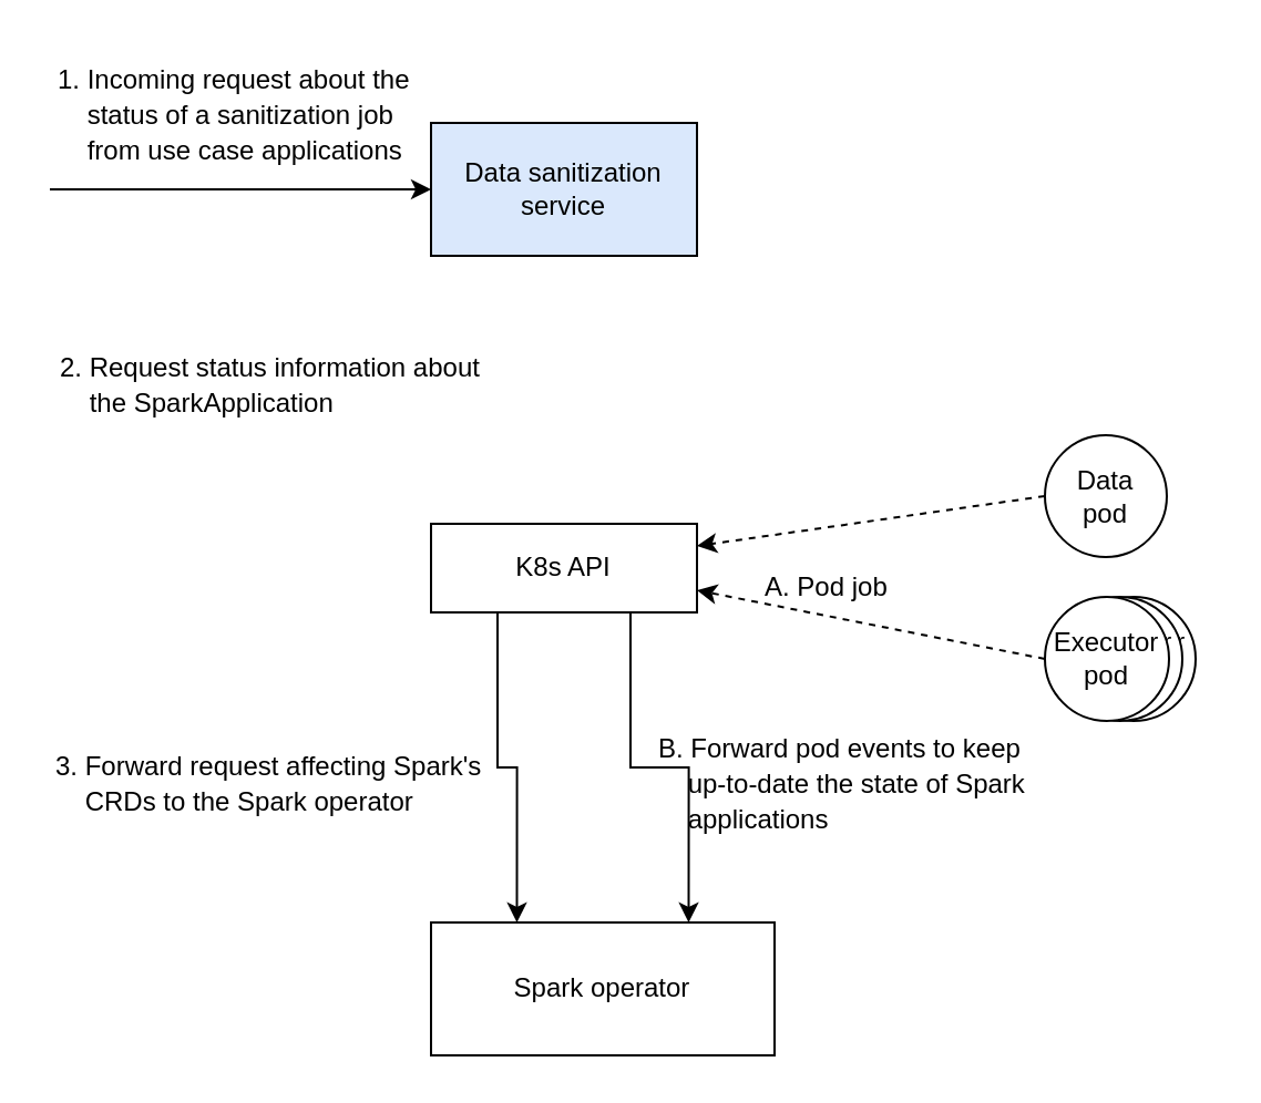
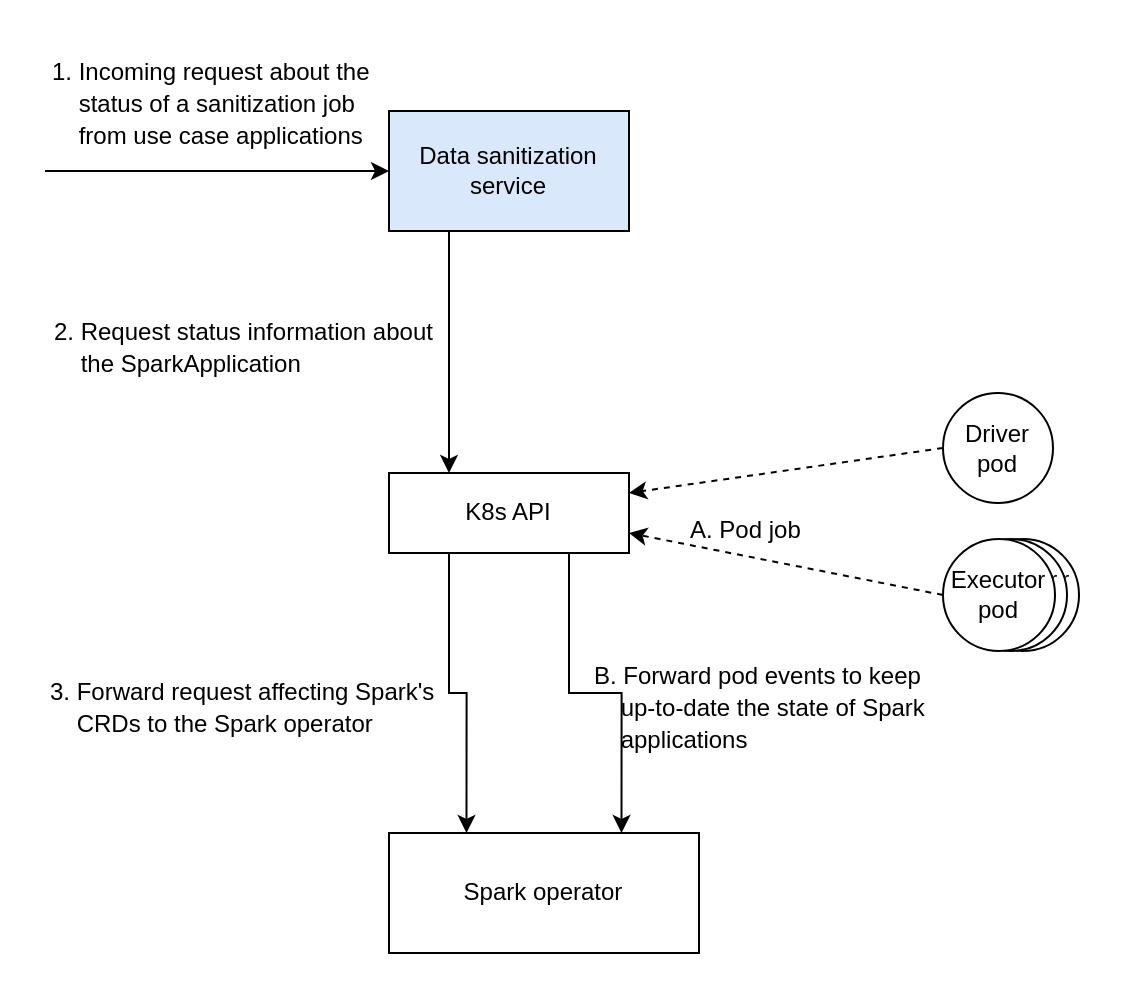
  <mxCell id="0" />
  <mxCell id="1" parent="0" />
  <mxCell id="2" value="Executor&lt;br&gt;Pod" style="ellipse;whiteSpace=wrap;html=1;aspect=fixed;fontSize=12;" parent="1" vertex="1"><mxGeometry x="483" y="269" width="56" height="56" as="geometry" /></mxCell>
  <mxCell id="3" value="Executor&lt;br&gt;Pod" style="ellipse;whiteSpace=wrap;html=1;aspect=fixed;fontSize=12;" parent="1" vertex="1"><mxGeometry x="477" y="269" width="56" height="56" as="geometry" /></mxCell>
  <mxCell id="4" value="Data sanitization&lt;br&gt;service" style="rounded=0;whiteSpace=wrap;html=1;fillColor=#dae8fc;" parent="1" vertex="1"><mxGeometry x="194" y="55" width="120" height="60" as="geometry" /></mxCell>
+ <mxCell id="5" value="" style="endArrow=classic;html=1;rounded=0;exitX=0.25;exitY=1;exitDx=0;exitDy=0;entryX=0.25;entryY=0;entryDx=0;entryDy=0;" parent="1" source="4" target="12" edge="1"><mxGeometry width="50" height="50" relative="1" as="geometry"><mxPoint x="384" y="385" as="sourcePoint" /><mxPoint x="464" y="70" as="targetPoint" /></mxGeometry></mxCell>
  <mxCell id="6" value="Spark operator" style="rounded=0;whiteSpace=wrap;html=1;" parent="1" vertex="1"><mxGeometry x="194" y="416" width="155" height="60" as="geometry" /></mxCell>
  <mxCell id="7" value="" style="endArrow=classic;html=1;entryX=0;entryY=0.5;entryDx=0;entryDy=0;rounded=0;" parent="1" target="4" edge="1"><mxGeometry width="50" height="50" relative="1" as="geometry"><mxPoint x="22" y="85" as="sourcePoint" /><mxPoint x="193" y="70" as="targetPoint" /></mxGeometry></mxCell>
  <mxCell id="8" value="&lt;h1 style=&quot;line-height: 50%;&quot;&gt;&lt;span style=&quot;font-size: 12px; font-weight: 400;&quot;&gt;1. Incoming request about the&amp;nbsp; &amp;nbsp; &amp;nbsp; &amp;nbsp; status of a sanitization job&amp;nbsp; &amp;nbsp; &amp;nbsp; &amp;nbsp; &amp;nbsp; from use case applications&lt;/span&gt;&lt;/h1&gt;" style="text;html=1;strokeColor=none;fillColor=none;spacing=5;spacingTop=-20;whiteSpace=wrap;overflow=hidden;rounded=0;" parent="1" vertex="1"><mxGeometry x="21" y="20" width="181" height="56" as="geometry" /></mxCell>
  <mxCell id="9" value="&lt;h1 style=&quot;line-height: 50%;&quot;&gt;&lt;span style=&quot;font-size: 12px; font-weight: 400;&quot;&gt;2. Request status information about&amp;nbsp; &amp;nbsp; &amp;nbsp; the SparkApplication&lt;/span&gt;&lt;/h1&gt;" style="text;html=1;strokeColor=none;fillColor=none;spacing=5;spacingTop=-20;whiteSpace=wrap;overflow=hidden;rounded=0;" parent="1" vertex="1"><mxGeometry x="22" y="150" width="205" height="42" as="geometry" /></mxCell>
  <mxCell id="10" style="edgeStyle=orthogonalEdgeStyle;rounded=0;orthogonalLoop=1;jettySize=auto;html=1;exitX=0.75;exitY=1;exitDx=0;exitDy=0;entryX=0.75;entryY=0;entryDx=0;entryDy=0;" parent="1" source="12" target="6" edge="1"><mxGeometry relative="1" as="geometry" /></mxCell>
  <mxCell id="11" style="edgeStyle=orthogonalEdgeStyle;rounded=0;orthogonalLoop=1;jettySize=auto;html=1;exitX=0.25;exitY=1;exitDx=0;exitDy=0;entryX=0.25;entryY=0;entryDx=0;entryDy=0;" parent="1" source="12" target="6" edge="1"><mxGeometry relative="1" as="geometry" /></mxCell>
  <mxCell id="12" value="K8s API" style="rounded=0;whiteSpace=wrap;html=1;" parent="1" vertex="1"><mxGeometry x="194" y="236" width="120" height="40" as="geometry" /></mxCell>
  <mxCell id="13" value="&lt;h1 style=&quot;line-height: 50%;&quot;&gt;&lt;span style=&quot;font-size: 12px; font-weight: 400;&quot;&gt;3. Forward request affecting Spark's&amp;nbsp; &amp;nbsp; &amp;nbsp; CRDs to the Spark operator&lt;/span&gt;&lt;/h1&gt;" style="text;html=1;strokeColor=none;fillColor=none;spacing=5;spacingTop=-20;whiteSpace=wrap;overflow=hidden;rounded=0;" parent="1" vertex="1"><mxGeometry x="20" y="330" width="207" height="42" as="geometry" /></mxCell>
  <mxCell id="14" value="&lt;h1 style=&quot;line-height: 50%;&quot;&gt;&lt;span style=&quot;font-size: 12px; font-weight: 400;&quot;&gt;B. Forward pod events to keep&amp;nbsp; &amp;nbsp; &amp;nbsp; &amp;nbsp; &amp;nbsp; &amp;nbsp; &amp;nbsp; up-to-date the state of Spark&amp;nbsp; &amp;nbsp; &amp;nbsp; &amp;nbsp; &amp;nbsp; &amp;nbsp; &amp;nbsp; applications&lt;/span&gt;&lt;/h1&gt;" style="text;html=1;strokeColor=none;fillColor=none;spacing=5;spacingTop=-20;whiteSpace=wrap;overflow=hidden;rounded=0;" parent="1" vertex="1"><mxGeometry x="292" y="322" width="207" height="56" as="geometry" /></mxCell>
  <mxCell id="15" style="rounded=0;orthogonalLoop=1;jettySize=auto;html=1;exitX=0;exitY=0.5;exitDx=0;exitDy=0;entryX=1;entryY=0.25;entryDx=0;entryDy=0;dashed=1;" parent="1" source="16" target="12" edge="1"><mxGeometry relative="1" as="geometry" /></mxCell>
- <mxCell id="16" value="Data&lt;br&gt;pod" style="ellipse;whiteSpace=wrap;html=1;aspect=fixed;fontSize=12;" parent="1" vertex="1"><mxGeometry x="471" y="196" width="55" height="55" as="geometry" /></mxCell>
+ <mxCell id="16" value="Driver&lt;br&gt;pod" style="ellipse;whiteSpace=wrap;html=1;aspect=fixed;fontSize=12;" parent="1" vertex="1"><mxGeometry x="471" y="196" width="55" height="55" as="geometry" /></mxCell>
  <mxCell id="17" value="Executor&lt;br&gt;pod" style="ellipse;whiteSpace=wrap;html=1;aspect=fixed;fontSize=12;" parent="1" vertex="1"><mxGeometry x="471" y="269" width="56" height="56" as="geometry" /></mxCell>
  <mxCell id="18" value="" style="endArrow=classic;html=1;rounded=0;fontSize=12;dashed=1;entryX=1;entryY=0.75;entryDx=0;entryDy=0;exitX=0;exitY=0.5;exitDx=0;exitDy=0;" parent="1" source="17" target="12" edge="1"><mxGeometry width="50" height="50" relative="1" as="geometry"><mxPoint x="432" y="256" as="sourcePoint" /><mxPoint x="722" y="256" as="targetPoint" /></mxGeometry></mxCell>
  <mxCell id="19" value="&lt;h1 style=&quot;line-height: 50%;&quot;&gt;&lt;span style=&quot;font-size: 12px; font-weight: 400;&quot;&gt;A. Pod job&lt;/span&gt;&lt;/h1&gt;" style="text;html=1;strokeColor=none;fillColor=none;spacing=5;spacingTop=-20;whiteSpace=wrap;overflow=hidden;rounded=0;" parent="1" vertex="1"><mxGeometry x="340" y="249" width="207" height="30" as="geometry" /></mxCell>
